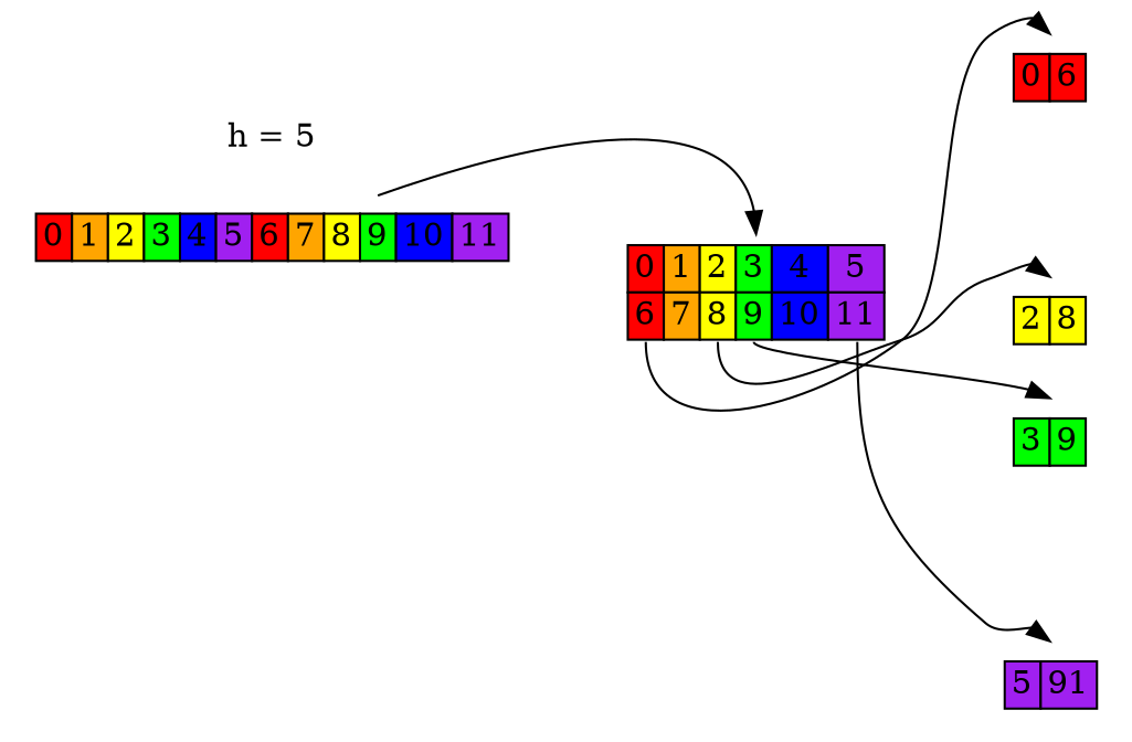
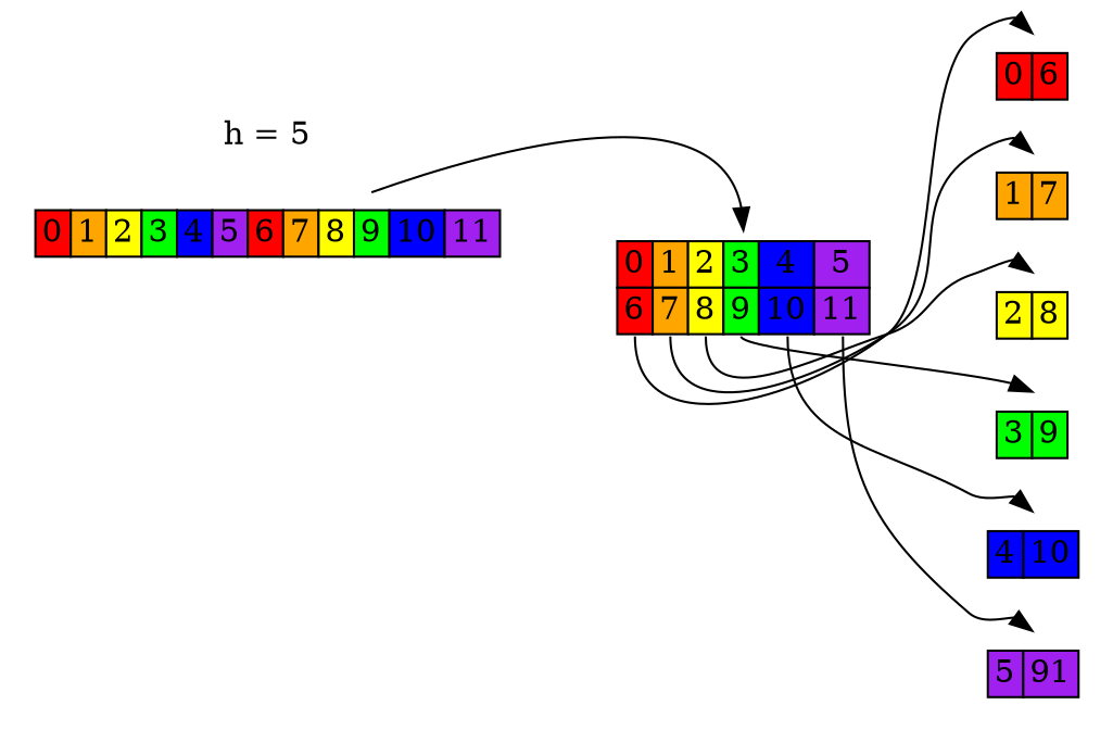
  digraph {
    rankdir=LR
    node [nodesep=0.5 ranksep=0.5 shape=plaintext]
    edge [headport=n]
    n1 [label=<      <table border="0" cellborder="1" cellspacing="0">        <tr> 	<td bgcolor="red">0</td> 	<td bgcolor="orange">1</td> 	<td bgcolor="yellow">2</td> 	<td bgcolor="green">3</td> 	<td bgcolor="blue">4</td> 	<td bgcolor="purple">5</td> 	<td bgcolor="red">6</td> 	<td bgcolor="orange">7</td> 	<td bgcolor="yellow">8</td> 	<td bgcolor="green">9</td> 	<td bgcolor="blue">10</td> 	<td bgcolor="purple">11</td>        </tr>      </table>>]
    n2 [label=<      <table border="0" cellborder="1" cellspacing="0">        <tr> 	<td bgcolor="red">0</td> 	<td bgcolor="orange">1</td> 	<td bgcolor="yellow">2</td> 	<td bgcolor="green">3</td> 	<td bgcolor="blue">4</td> 	<td bgcolor="purple">5</td>        </tr><tr> 	<td bgcolor="red" port="0">6</td> 	<td bgcolor="orange" port="1">7</td> 	<td bgcolor="yellow" port="2">8</td> 	<td bgcolor="green" port="3">9</td> 	<td bgcolor="blue" port="4">10</td> 	<td bgcolor="purple" port="5">11</td>        </tr>      </table>>]
    n3 [label=<      <table border="0" cellborder="1" cellspacing="0">        <tr> 	<td bgcolor="red">0</td> 	<td bgcolor="red" port="0">6</td>        </tr>      </table>>]
+   n4 [label=<      <table border="0" cellborder="1" cellspacing="0">        <tr> 	<td bgcolor="orange">1</td> 	<td bgcolor="orange" port="1">7</td>        </tr>      </table>>]
    n5 [label=<      <table border="0" cellborder="1" cellspacing="0">        <tr> 	<td bgcolor="yellow">2</td> 	<td bgcolor="yellow" port="2">8</td>        </tr>      </table>>]
    n6 [label=<      <table border="0" cellborder="1" cellspacing="0">        <tr> 	<td bgcolor="green">3</td> 	<td bgcolor="green" port="3">9</td>        </tr>      </table>>]
+   n7 [label=<      <table border="0" cellborder="1" cellspacing="0">        <tr> 	<td bgcolor="blue">4</td> 	<td bgcolor="blue" port="4">10</td>        </tr>      </table>>]
    n8 [label=<      <table border="0" cellborder="1" cellspacing="0">        <tr> 	<td bgcolor="purple">5</td> 	<td bgcolor="purple" port="5">91</td>        </tr>      </table>>]
    n1 -> n1 [color=white label="h = 5" tailport=n]
    n1 -> n2 [weight=10000]
    n2 -> n3 [tailport="0:s"]
+   n2 -> n4 [tailport="1:s"]
    n2 -> n5 [tailport="2:s"]
    n2 -> n6 [tailport="3:s"]
+   n2 -> n7 [tailport="4:s"]
    n2 -> n8 [tailport="5:s"]
  }
